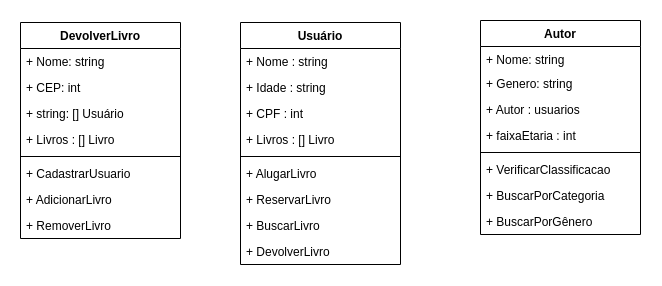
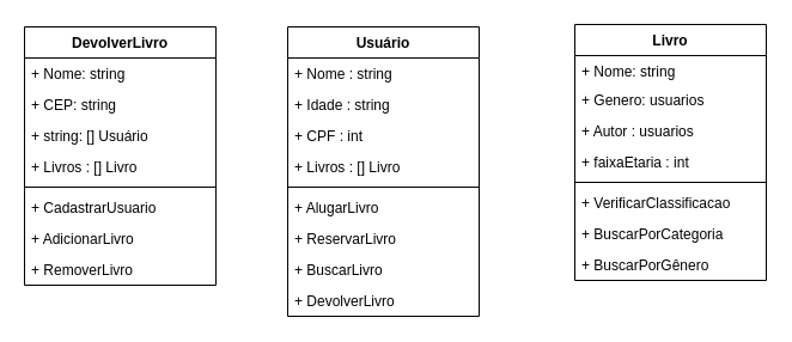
  <mxCell id="0" />
  <mxCell id="1" parent="0" />
  <mxCell id="2" value="DevolverLivro" style="swimlane;fontStyle=1;align=center;verticalAlign=top;childLayout=stackLayout;horizontal=1;startSize=26;horizontalStack=0;resizeParent=1;resizeParentMax=0;resizeLast=0;collapsible=1;marginBottom=0;" parent="1" vertex="1"><mxGeometry x="20" y="22" width="160" height="216" as="geometry" /></mxCell>
  <mxCell id="3" value="+ Nome: string" style="text;strokeColor=none;fillColor=none;align=left;verticalAlign=top;spacingLeft=4;spacingRight=4;overflow=hidden;rotatable=0;points=[[0,0.5],[1,0.5]];portConstraint=eastwest;" parent="2" vertex="1"><mxGeometry y="26" width="160" height="26" as="geometry" /></mxCell>
- <mxCell id="4" value="+ CEP: int" style="text;strokeColor=none;fillColor=none;align=left;verticalAlign=top;spacingLeft=4;spacingRight=4;overflow=hidden;rotatable=0;points=[[0,0.5],[1,0.5]];portConstraint=eastwest;" parent="2" vertex="1"><mxGeometry y="52" width="160" height="26" as="geometry" /></mxCell>
+ <mxCell id="4" value="+ CEP: string" style="text;strokeColor=none;fillColor=none;align=left;verticalAlign=top;spacingLeft=4;spacingRight=4;overflow=hidden;rotatable=0;points=[[0,0.5],[1,0.5]];portConstraint=eastwest;" parent="2" vertex="1"><mxGeometry y="52" width="160" height="26" as="geometry" /></mxCell>
  <mxCell id="5" value="+ string: [] Usuário" style="text;strokeColor=none;fillColor=none;align=left;verticalAlign=top;spacingLeft=4;spacingRight=4;overflow=hidden;rotatable=0;points=[[0,0.5],[1,0.5]];portConstraint=eastwest;" parent="2" vertex="1"><mxGeometry y="78" width="160" height="26" as="geometry" /></mxCell>
  <mxCell id="6" value="+ Livros : [] Livro " style="text;strokeColor=none;fillColor=none;align=left;verticalAlign=top;spacingLeft=4;spacingRight=4;overflow=hidden;rotatable=0;points=[[0,0.5],[1,0.5]];portConstraint=eastwest;" parent="2" vertex="1"><mxGeometry y="104" width="160" height="26" as="geometry" /></mxCell>
  <mxCell id="7" value="" style="line;strokeWidth=1;fillColor=none;align=left;verticalAlign=middle;spacingTop=-1;spacingLeft=3;spacingRight=3;rotatable=0;labelPosition=right;points=[];portConstraint=eastwest;" parent="2" vertex="1"><mxGeometry y="130" width="160" height="8" as="geometry" /></mxCell>
  <mxCell id="8" value="+ CadastrarUsuario" style="text;strokeColor=none;fillColor=none;align=left;verticalAlign=top;spacingLeft=4;spacingRight=4;overflow=hidden;rotatable=0;points=[[0,0.5],[1,0.5]];portConstraint=eastwest;" parent="2" vertex="1"><mxGeometry y="138" width="160" height="26" as="geometry" /></mxCell>
  <mxCell id="9" value="+ AdicionarLivro" style="text;strokeColor=none;fillColor=none;align=left;verticalAlign=top;spacingLeft=4;spacingRight=4;overflow=hidden;rotatable=0;points=[[0,0.5],[1,0.5]];portConstraint=eastwest;" parent="2" vertex="1"><mxGeometry y="164" width="160" height="26" as="geometry" /></mxCell>
  <mxCell id="10" value="+ RemoverLivro" style="text;strokeColor=none;fillColor=none;align=left;verticalAlign=top;spacingLeft=4;spacingRight=4;overflow=hidden;rotatable=0;points=[[0,0.5],[1,0.5]];portConstraint=eastwest;" parent="2" vertex="1"><mxGeometry y="190" width="160" height="26" as="geometry" /></mxCell>
  <mxCell id="11" value="Usuário" style="swimlane;fontStyle=1;align=center;verticalAlign=top;childLayout=stackLayout;horizontal=1;startSize=26;horizontalStack=0;resizeParent=1;resizeParentMax=0;resizeLast=0;collapsible=1;marginBottom=0;" parent="1" vertex="1"><mxGeometry x="240" y="22" width="160" height="242" as="geometry" /></mxCell>
  <mxCell id="12" value="+ Nome : string" style="text;strokeColor=none;fillColor=none;align=left;verticalAlign=top;spacingLeft=4;spacingRight=4;overflow=hidden;rotatable=0;points=[[0,0.5],[1,0.5]];portConstraint=eastwest;" parent="11" vertex="1"><mxGeometry y="26" width="160" height="26" as="geometry" /></mxCell>
  <mxCell id="13" value="+ Idade : string" style="text;strokeColor=none;fillColor=none;align=left;verticalAlign=top;spacingLeft=4;spacingRight=4;overflow=hidden;rotatable=0;points=[[0,0.5],[1,0.5]];portConstraint=eastwest;" parent="11" vertex="1"><mxGeometry y="52" width="160" height="26" as="geometry" /></mxCell>
  <mxCell id="14" value="+ CPF : int" style="text;strokeColor=none;fillColor=none;align=left;verticalAlign=top;spacingLeft=4;spacingRight=4;overflow=hidden;rotatable=0;points=[[0,0.5],[1,0.5]];portConstraint=eastwest;" parent="11" vertex="1"><mxGeometry y="78" width="160" height="26" as="geometry" /></mxCell>
  <mxCell id="15" value="+ Livros : [] Livro" style="text;strokeColor=none;fillColor=none;align=left;verticalAlign=top;spacingLeft=4;spacingRight=4;overflow=hidden;rotatable=0;points=[[0,0.5],[1,0.5]];portConstraint=eastwest;" parent="11" vertex="1"><mxGeometry y="104" width="160" height="26" as="geometry" /></mxCell>
  <mxCell id="16" value="" style="line;strokeWidth=1;fillColor=none;align=left;verticalAlign=middle;spacingTop=-1;spacingLeft=3;spacingRight=3;rotatable=0;labelPosition=right;points=[];portConstraint=eastwest;" parent="11" vertex="1"><mxGeometry y="130" width="160" height="8" as="geometry" /></mxCell>
  <mxCell id="17" value="+ AlugarLivro" style="text;strokeColor=none;fillColor=none;align=left;verticalAlign=top;spacingLeft=4;spacingRight=4;overflow=hidden;rotatable=0;points=[[0,0.5],[1,0.5]];portConstraint=eastwest;" parent="11" vertex="1"><mxGeometry y="138" width="160" height="26" as="geometry" /></mxCell>
  <mxCell id="18" value="+ ReservarLivro" style="text;strokeColor=none;fillColor=none;align=left;verticalAlign=top;spacingLeft=4;spacingRight=4;overflow=hidden;rotatable=0;points=[[0,0.5],[1,0.5]];portConstraint=eastwest;" parent="11" vertex="1"><mxGeometry y="164" width="160" height="26" as="geometry" /></mxCell>
  <mxCell id="19" value="+ BuscarLivro" style="text;strokeColor=none;fillColor=none;align=left;verticalAlign=top;spacingLeft=4;spacingRight=4;overflow=hidden;rotatable=0;points=[[0,0.5],[1,0.5]];portConstraint=eastwest;" parent="11" vertex="1"><mxGeometry y="190" width="160" height="26" as="geometry" /></mxCell>
  <mxCell id="20" value="+ DevolverLivro" style="text;strokeColor=none;fillColor=none;align=left;verticalAlign=top;spacingLeft=4;spacingRight=4;overflow=hidden;rotatable=0;points=[[0,0.5],[1,0.5]];portConstraint=eastwest;" parent="11" vertex="1"><mxGeometry y="216" width="160" height="26" as="geometry" /></mxCell>
- <mxCell id="21" value="Autor" style="swimlane;fontStyle=1;align=center;verticalAlign=top;childLayout=stackLayout;horizontal=1;startSize=26;horizontalStack=0;resizeParent=1;resizeParentMax=0;resizeLast=0;collapsible=1;marginBottom=0;" parent="1" vertex="1"><mxGeometry x="480" y="20" width="160" height="214" as="geometry" /></mxCell>
+ <mxCell id="21" value="Livro" style="swimlane;fontStyle=1;align=center;verticalAlign=top;childLayout=stackLayout;horizontal=1;startSize=26;horizontalStack=0;resizeParent=1;resizeParentMax=0;resizeLast=0;collapsible=1;marginBottom=0;" parent="1" vertex="1"><mxGeometry x="480" y="20" width="160" height="214" as="geometry" /></mxCell>
  <mxCell id="22" value="+ Nome: string" style="text;strokeColor=none;fillColor=none;align=left;verticalAlign=top;spacingLeft=4;spacingRight=4;overflow=hidden;rotatable=0;points=[[0,0.5],[1,0.5]];portConstraint=eastwest;" parent="21" vertex="1"><mxGeometry y="26" width="160" height="24" as="geometry" /></mxCell>
- <mxCell id="23" value="+ Genero: string" style="text;strokeColor=none;fillColor=none;align=left;verticalAlign=top;spacingLeft=4;spacingRight=4;overflow=hidden;rotatable=0;points=[[0,0.5],[1,0.5]];portConstraint=eastwest;" parent="21" vertex="1"><mxGeometry y="50" width="160" height="26" as="geometry" /></mxCell>
+ <mxCell id="23" value="+ Genero: usuarios" style="text;strokeColor=none;fillColor=none;align=left;verticalAlign=top;spacingLeft=4;spacingRight=4;overflow=hidden;rotatable=0;points=[[0,0.5],[1,0.5]];portConstraint=eastwest;" parent="21" vertex="1"><mxGeometry y="50" width="160" height="26" as="geometry" /></mxCell>
  <mxCell id="24" value="+ Autor : usuarios" style="text;strokeColor=none;fillColor=none;align=left;verticalAlign=top;spacingLeft=4;spacingRight=4;overflow=hidden;rotatable=0;points=[[0,0.5],[1,0.5]];portConstraint=eastwest;" parent="21" vertex="1"><mxGeometry y="76" width="160" height="26" as="geometry" /></mxCell>
  <mxCell id="25" value="+ faixaEtaria : int" style="text;strokeColor=none;fillColor=none;align=left;verticalAlign=top;spacingLeft=4;spacingRight=4;overflow=hidden;rotatable=0;points=[[0,0.5],[1,0.5]];portConstraint=eastwest;" parent="21" vertex="1"><mxGeometry y="102" width="160" height="26" as="geometry" /></mxCell>
  <mxCell id="26" value="" style="line;strokeWidth=1;fillColor=none;align=left;verticalAlign=middle;spacingTop=-1;spacingLeft=3;spacingRight=3;rotatable=0;labelPosition=right;points=[];portConstraint=eastwest;" parent="21" vertex="1"><mxGeometry y="128" width="160" height="8" as="geometry" /></mxCell>
  <mxCell id="27" value="+ VerificarClassificacao" style="text;strokeColor=none;fillColor=none;align=left;verticalAlign=top;spacingLeft=4;spacingRight=4;overflow=hidden;rotatable=0;points=[[0,0.5],[1,0.5]];portConstraint=eastwest;" parent="21" vertex="1"><mxGeometry y="136" width="160" height="26" as="geometry" /></mxCell>
  <mxCell id="28" value="+ BuscarPorCategoria" style="text;strokeColor=none;fillColor=none;align=left;verticalAlign=top;spacingLeft=4;spacingRight=4;overflow=hidden;rotatable=0;points=[[0,0.5],[1,0.5]];portConstraint=eastwest;" parent="21" vertex="1"><mxGeometry y="162" width="160" height="26" as="geometry" /></mxCell>
  <mxCell id="29" value="+ BuscarPorGênero " style="text;strokeColor=none;fillColor=none;align=left;verticalAlign=top;spacingLeft=4;spacingRight=4;overflow=hidden;rotatable=0;points=[[0,0.5],[1,0.5]];portConstraint=eastwest;" parent="21" vertex="1"><mxGeometry y="188" width="160" height="26" as="geometry" /></mxCell>
